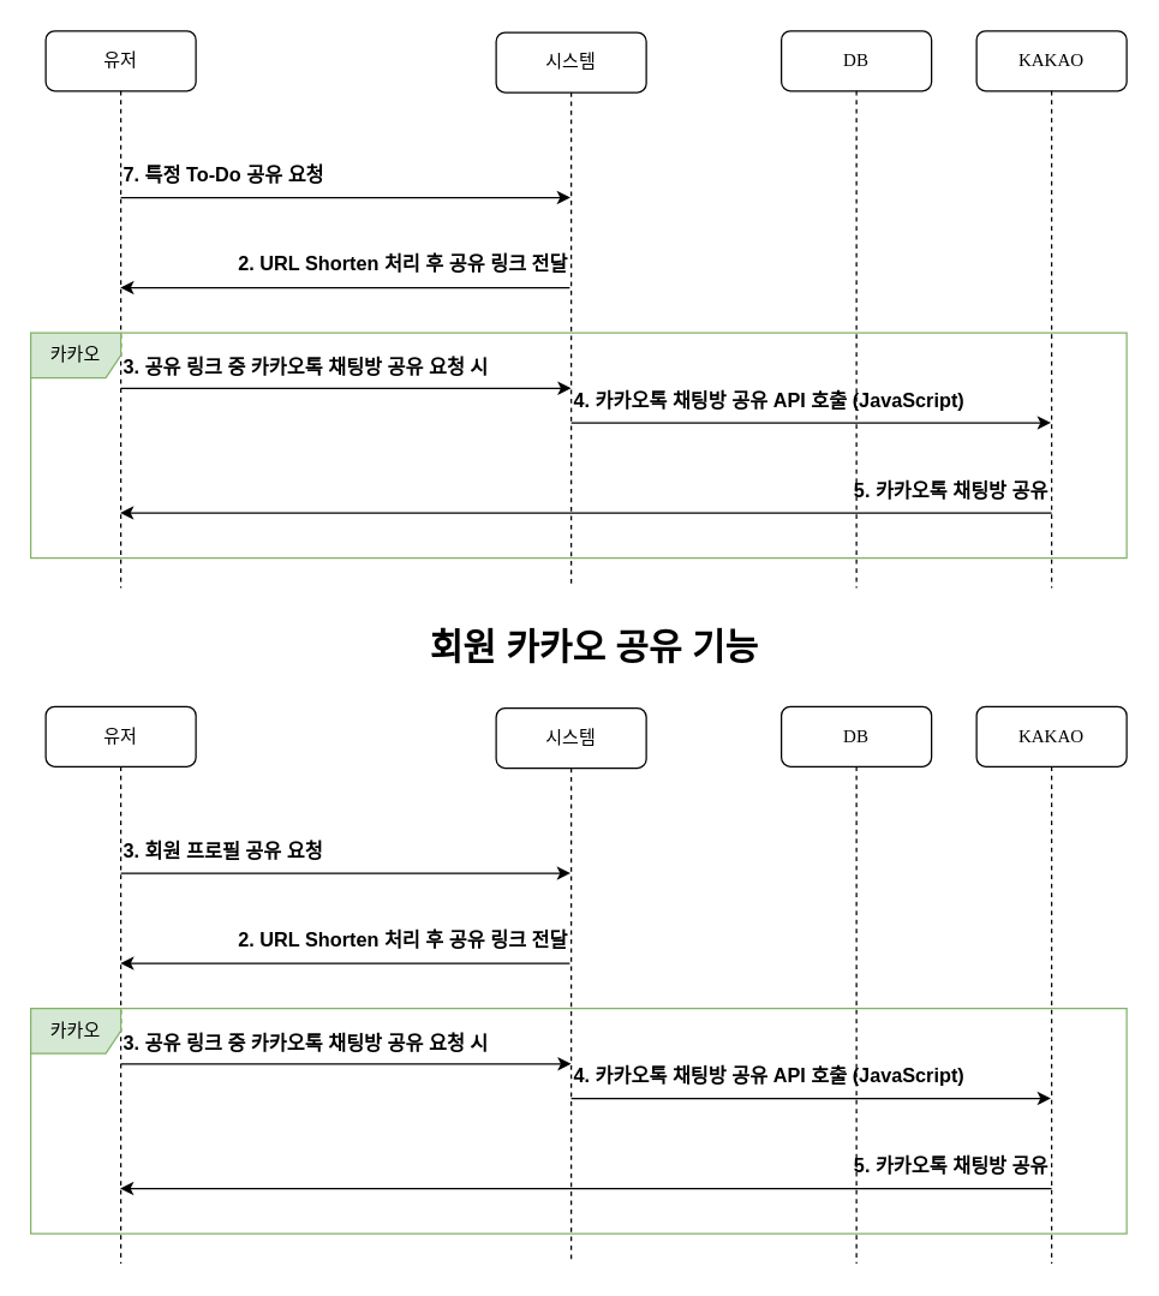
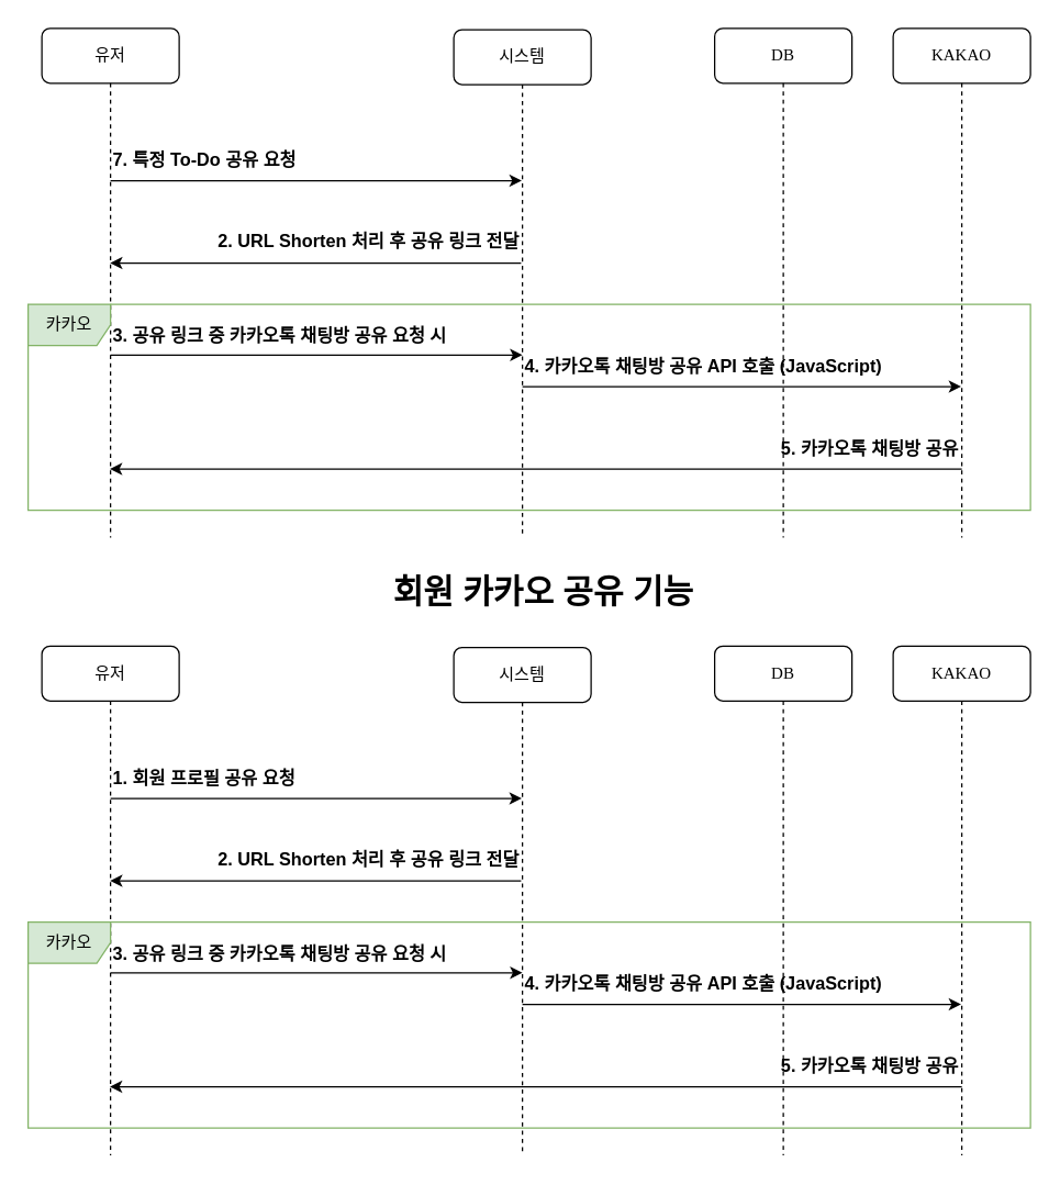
  <mxCell id="0" />
  <mxCell id="1" parent="0" />
  <mxCell id="2" value="시스템" style="shape=umlLifeline;perimeter=lifelinePerimeter;whiteSpace=wrap;html=1;container=1;collapsible=0;recursiveResize=0;outlineConnect=0;rounded=1;shadow=0;comic=0;labelBackgroundColor=none;strokeWidth=1;fontFamily=Verdana;fontSize=12;align=center;" vertex="1" parent="1"><mxGeometry x="330" y="21" width="100" height="370" as="geometry" /></mxCell>
  <mxCell id="3" value="" style="endArrow=classic;html=1;rounded=0;" edge="1" parent="2"><mxGeometry width="50" height="50" relative="1" as="geometry"><mxPoint x="49" y="170" as="sourcePoint" /><mxPoint x="-250.333" y="170.0" as="targetPoint" /></mxGeometry></mxCell>
  <mxCell id="4" value="DB" style="shape=umlLifeline;perimeter=lifelinePerimeter;whiteSpace=wrap;html=1;container=1;collapsible=0;recursiveResize=0;outlineConnect=0;rounded=1;shadow=0;comic=0;labelBackgroundColor=none;strokeWidth=1;fontFamily=Verdana;fontSize=12;align=center;" vertex="1" parent="1"><mxGeometry x="520" y="20" width="100" height="371" as="geometry" /></mxCell>
  <mxCell id="5" value="유저" style="shape=umlLifeline;perimeter=lifelinePerimeter;whiteSpace=wrap;html=1;container=1;collapsible=0;recursiveResize=0;outlineConnect=0;rounded=1;shadow=0;comic=0;labelBackgroundColor=none;strokeWidth=1;fontFamily=Verdana;fontSize=12;align=center;" vertex="1" parent="1"><mxGeometry x="30" y="20" width="100" height="371" as="geometry" /></mxCell>
  <mxCell id="6" value="" style="endArrow=classic;html=1;rounded=0;" edge="1" parent="5" target="2"><mxGeometry width="50" height="50" relative="1" as="geometry"><mxPoint x="50" y="111" as="sourcePoint" /><mxPoint x="90" y="111" as="targetPoint" /></mxGeometry></mxCell>
  <mxCell id="7" value="KAKAO" style="shape=umlLifeline;perimeter=lifelinePerimeter;whiteSpace=wrap;html=1;container=1;collapsible=0;recursiveResize=0;outlineConnect=0;rounded=1;shadow=0;comic=0;labelBackgroundColor=none;strokeWidth=1;fontFamily=Verdana;fontSize=12;align=center;" vertex="1" parent="1"><mxGeometry x="650" y="20" width="100" height="371" as="geometry" /></mxCell>
  <mxCell id="8" value="" style="endArrow=classic;html=1;rounded=0;" edge="1" parent="7" target="5"><mxGeometry width="50" height="50" relative="1" as="geometry"><mxPoint x="50" y="321" as="sourcePoint" /><mxPoint x="-50" y="321" as="targetPoint" /></mxGeometry></mxCell>
  <mxCell id="9" value="5. 카카오톡 채팅방 공유" style="text;html=1;strokeColor=none;fillColor=none;align=right;verticalAlign=middle;whiteSpace=wrap;rounded=0;fontSize=13;fontStyle=1" vertex="1" parent="7"><mxGeometry x="-190" y="291" width="240" height="30" as="geometry" /></mxCell>
  <mxCell id="10" value="7. 특정 To-Do 공유 요청" style="text;html=1;strokeColor=none;fillColor=none;align=left;verticalAlign=middle;whiteSpace=wrap;rounded=0;fontSize=13;fontStyle=1" vertex="1" parent="1"><mxGeometry x="80" y="101" width="150" height="30" as="geometry" /></mxCell>
  <mxCell id="11" value="2. URL Shorten 처리 후 공유 링크 전달" style="text;html=1;strokeColor=none;fillColor=none;align=right;verticalAlign=middle;whiteSpace=wrap;rounded=0;fontSize=13;fontStyle=1" vertex="1" parent="1"><mxGeometry x="140" y="160" width="240" height="30" as="geometry" /></mxCell>
  <mxCell id="12" value="" style="endArrow=classic;html=1;rounded=0;" edge="1" parent="1"><mxGeometry width="50" height="50" relative="1" as="geometry"><mxPoint x="80" y="258" as="sourcePoint" /><mxPoint x="380" y="258" as="targetPoint" /></mxGeometry></mxCell>
  <mxCell id="13" value="3. 공유 링크 중 카카오톡 채팅방 공유 요청 시" style="text;html=1;strokeColor=none;fillColor=none;align=left;verticalAlign=middle;whiteSpace=wrap;rounded=0;fontSize=13;fontStyle=1" vertex="1" parent="1"><mxGeometry x="80" y="229" width="270" height="30" as="geometry" /></mxCell>
  <mxCell id="14" value="" style="endArrow=classic;html=1;rounded=0;" edge="1" parent="1" target="7"><mxGeometry width="50" height="50" relative="1" as="geometry"><mxPoint x="380" y="281" as="sourcePoint" /><mxPoint x="480" y="281" as="targetPoint" /></mxGeometry></mxCell>
  <mxCell id="15" value="4. 카카오톡 채팅방 공유 API 호출 (JavaScript)" style="text;html=1;strokeColor=none;fillColor=none;align=left;verticalAlign=middle;whiteSpace=wrap;rounded=0;fontSize=13;fontStyle=1" vertex="1" parent="1"><mxGeometry x="380" y="251" width="290" height="30" as="geometry" /></mxCell>
  <mxCell id="16" value="카카오" style="shape=umlFrame;whiteSpace=wrap;html=1;pointerEvents=0;fillColor=#d5e8d4;strokeColor=#82b366;" vertex="1" parent="1"><mxGeometry x="20" y="221" width="730" height="150" as="geometry" /></mxCell>
  <mxCell id="17" value="회원 카카오 공유 기능" style="text;strokeColor=none;fillColor=none;html=1;fontSize=24;fontStyle=1;verticalAlign=middle;align=center;" vertex="1" parent="1"><mxGeometry x="345" y="411" width="100" height="40" as="geometry" /></mxCell>
  <mxCell id="18" value="시스템" style="shape=umlLifeline;perimeter=lifelinePerimeter;whiteSpace=wrap;html=1;container=1;collapsible=0;recursiveResize=0;outlineConnect=0;rounded=1;shadow=0;comic=0;labelBackgroundColor=none;strokeWidth=1;fontFamily=Verdana;fontSize=12;align=center;" vertex="1" parent="1"><mxGeometry x="330" y="471" width="100" height="370" as="geometry" /></mxCell>
  <mxCell id="19" value="" style="endArrow=classic;html=1;rounded=0;" edge="1" parent="18"><mxGeometry width="50" height="50" relative="1" as="geometry"><mxPoint x="49" y="170" as="sourcePoint" /><mxPoint x="-250.333" y="170.0" as="targetPoint" /></mxGeometry></mxCell>
  <mxCell id="20" value="DB" style="shape=umlLifeline;perimeter=lifelinePerimeter;whiteSpace=wrap;html=1;container=1;collapsible=0;recursiveResize=0;outlineConnect=0;rounded=1;shadow=0;comic=0;labelBackgroundColor=none;strokeWidth=1;fontFamily=Verdana;fontSize=12;align=center;" vertex="1" parent="1"><mxGeometry x="520" y="470" width="100" height="371" as="geometry" /></mxCell>
  <mxCell id="21" value="유저" style="shape=umlLifeline;perimeter=lifelinePerimeter;whiteSpace=wrap;html=1;container=1;collapsible=0;recursiveResize=0;outlineConnect=0;rounded=1;shadow=0;comic=0;labelBackgroundColor=none;strokeWidth=1;fontFamily=Verdana;fontSize=12;align=center;" vertex="1" parent="1"><mxGeometry x="30" y="470" width="100" height="371" as="geometry" /></mxCell>
  <mxCell id="22" value="" style="endArrow=classic;html=1;rounded=0;" edge="1" parent="21" target="18"><mxGeometry width="50" height="50" relative="1" as="geometry"><mxPoint x="50" y="111" as="sourcePoint" /><mxPoint x="90" y="111" as="targetPoint" /></mxGeometry></mxCell>
  <mxCell id="23" value="KAKAO" style="shape=umlLifeline;perimeter=lifelinePerimeter;whiteSpace=wrap;html=1;container=1;collapsible=0;recursiveResize=0;outlineConnect=0;rounded=1;shadow=0;comic=0;labelBackgroundColor=none;strokeWidth=1;fontFamily=Verdana;fontSize=12;align=center;" vertex="1" parent="1"><mxGeometry x="650" y="470" width="100" height="371" as="geometry" /></mxCell>
  <mxCell id="24" value="" style="endArrow=classic;html=1;rounded=0;" edge="1" parent="23" target="21"><mxGeometry width="50" height="50" relative="1" as="geometry"><mxPoint x="50" y="321" as="sourcePoint" /><mxPoint x="-50" y="321" as="targetPoint" /></mxGeometry></mxCell>
  <mxCell id="25" value="5. 카카오톡 채팅방 공유" style="text;html=1;strokeColor=none;fillColor=none;align=right;verticalAlign=middle;whiteSpace=wrap;rounded=0;fontSize=13;fontStyle=1" vertex="1" parent="23"><mxGeometry x="-190" y="291" width="240" height="30" as="geometry" /></mxCell>
- <mxCell id="26" value="3. 회원 프로필 공유 요청" style="text;html=1;strokeColor=none;fillColor=none;align=left;verticalAlign=middle;whiteSpace=wrap;rounded=0;fontSize=13;fontStyle=1" vertex="1" parent="1"><mxGeometry x="80" y="551" width="150" height="30" as="geometry" /></mxCell>
+ <mxCell id="26" value="1. 회원 프로필 공유 요청" style="text;html=1;strokeColor=none;fillColor=none;align=left;verticalAlign=middle;whiteSpace=wrap;rounded=0;fontSize=13;fontStyle=1" vertex="1" parent="1"><mxGeometry x="80" y="551" width="150" height="30" as="geometry" /></mxCell>
  <mxCell id="27" value="2. URL Shorten 처리 후 공유 링크 전달" style="text;html=1;strokeColor=none;fillColor=none;align=right;verticalAlign=middle;whiteSpace=wrap;rounded=0;fontSize=13;fontStyle=1" vertex="1" parent="1"><mxGeometry x="140" y="610" width="240" height="30" as="geometry" /></mxCell>
  <mxCell id="28" value="" style="endArrow=classic;html=1;rounded=0;" edge="1" parent="1"><mxGeometry width="50" height="50" relative="1" as="geometry"><mxPoint x="80" y="708" as="sourcePoint" /><mxPoint x="380" y="708" as="targetPoint" /></mxGeometry></mxCell>
  <mxCell id="29" value="3. 공유 링크 중 카카오톡 채팅방 공유 요청 시" style="text;html=1;strokeColor=none;fillColor=none;align=left;verticalAlign=middle;whiteSpace=wrap;rounded=0;fontSize=13;fontStyle=1" vertex="1" parent="1"><mxGeometry x="80" y="679" width="270" height="30" as="geometry" /></mxCell>
  <mxCell id="30" value="" style="endArrow=classic;html=1;rounded=0;" edge="1" parent="1" target="23"><mxGeometry width="50" height="50" relative="1" as="geometry"><mxPoint x="380" y="731" as="sourcePoint" /><mxPoint x="480" y="731" as="targetPoint" /></mxGeometry></mxCell>
  <mxCell id="31" value="4. 카카오톡 채팅방 공유 API 호출 (JavaScript)" style="text;html=1;strokeColor=none;fillColor=none;align=left;verticalAlign=middle;whiteSpace=wrap;rounded=0;fontSize=13;fontStyle=1" vertex="1" parent="1"><mxGeometry x="380" y="701" width="290" height="30" as="geometry" /></mxCell>
  <mxCell id="32" value="카카오" style="shape=umlFrame;whiteSpace=wrap;html=1;pointerEvents=0;fillColor=#d5e8d4;strokeColor=#82b366;" vertex="1" parent="1"><mxGeometry x="20" y="671" width="730" height="150" as="geometry" /></mxCell>
